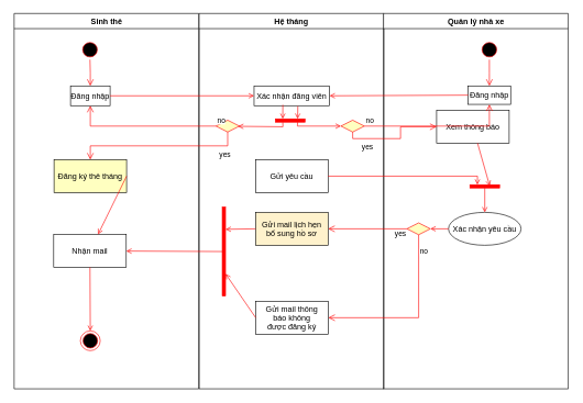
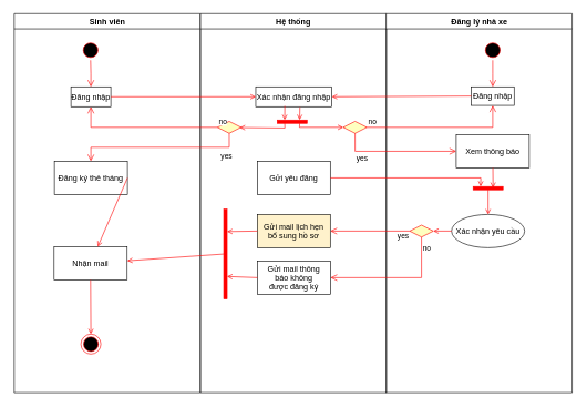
  <mxCell id="0" />
  <mxCell id="1" parent="0" />
- <mxCell id="2" value="Sinh thẻ" style="swimlane;whiteSpace=wrap" parent="1" vertex="1"><mxGeometry x="20.5" y="20" width="280" height="570" as="geometry" /></mxCell>
+ <mxCell id="2" value="Sinh viên" style="swimlane;whiteSpace=wrap" parent="1" vertex="1"><mxGeometry x="20.5" y="20" width="280" height="570" as="geometry" /></mxCell>
  <mxCell id="3" value="" style="ellipse;shape=startState;fillColor=#000000;strokeColor=#ff0000;" parent="2" vertex="1"><mxGeometry x="100" y="40" width="30" height="30" as="geometry" /></mxCell>
  <mxCell id="4" value="" style="edgeStyle=elbowEdgeStyle;elbow=horizontal;verticalAlign=bottom;endArrow=open;endSize=8;strokeColor=#FF0000;endFill=1;rounded=0" parent="2" source="3" target="5" edge="1"><mxGeometry x="100" y="40" as="geometry"><mxPoint x="115" y="110" as="targetPoint" /></mxGeometry></mxCell>
  <mxCell id="5" value="Đăng nhập" style="" parent="2" vertex="1"><mxGeometry x="85.5" y="110" width="60" height="30" as="geometry" /></mxCell>
- <mxCell id="6" value="Nhận mail" style="" parent="2" vertex="1"><mxGeometry x="60" y="335.5" width="110" height="50" as="geometry" /></mxCell>
+ <mxCell id="6" value="Nhận mail" style="" parent="2" vertex="1"><mxGeometry x="60" y="350.5" width="110" height="50" as="geometry" /></mxCell>
  <mxCell id="7" value="" style="ellipse;shape=endState;fillColor=#000000;strokeColor=#ff0000" parent="2" vertex="1"><mxGeometry x="100.5" y="482" width="30" height="30" as="geometry" /></mxCell>
  <mxCell id="8" value="" style="endArrow=open;strokeColor=#FF0000;endFill=1;rounded=0;exitX=0.5;exitY=1;exitDx=0;exitDy=0;entryX=0.5;entryY=0;entryDx=0;entryDy=0;" edge="1" parent="2" source="6" target="7"><mxGeometry relative="1" as="geometry"><mxPoint x="360.5" y="403" as="sourcePoint" /><mxPoint x="215.5" y="402" as="targetPoint" /></mxGeometry></mxCell>
- <mxCell id="9" value="Hệ tháng" style="swimlane;whiteSpace=wrap" parent="1" vertex="1"><mxGeometry x="301" y="20" width="280" height="570" as="geometry" /></mxCell>
- <mxCell id="10" value="Xác nhận đăng viên" style="" parent="9" vertex="1"><mxGeometry x="83.25" y="110" width="114.5" height="30" as="geometry" /></mxCell>
+ <mxCell id="9" value="Hệ thống" style="swimlane;whiteSpace=wrap" parent="1" vertex="1"><mxGeometry x="301" y="20" width="280" height="570" as="geometry" /></mxCell>
+ <mxCell id="10" value="Xác nhận đăng nhập" style="" parent="9" vertex="1"><mxGeometry x="83.25" y="110" width="114.5" height="30" as="geometry" /></mxCell>
  <mxCell id="11" value="Gửi mail lịch hẹn&#10;bổ sung hồ sơ" style="fillColor=#fff2cc;" parent="9" vertex="1"><mxGeometry x="85.5" y="302" width="110" height="50" as="geometry" /></mxCell>
- <mxCell id="12" value="Đăng ký thẻ tháng" style="fillColor=#ffffc0;" parent="9" vertex="1"><mxGeometry x="-220" y="222" width="110" height="50" as="geometry" /></mxCell>
+ <mxCell id="12" value="Đăng ký thẻ tháng" style="" parent="9" vertex="1"><mxGeometry x="-220" y="222" width="110" height="50" as="geometry" /></mxCell>
  <mxCell id="13" value="" style="endArrow=open;strokeColor=#FF0000;endFill=1;rounded=0;entryX=0;entryY=0.75;entryDx=0;entryDy=0;exitX=0.381;exitY=0.961;exitDx=0;exitDy=0;exitPerimeter=0;" parent="9" source="10" target="19" edge="1"><mxGeometry relative="1" as="geometry"><Array as="points" /></mxGeometry></mxCell>
- <mxCell id="14" value="Gửi yêu cầu" style="" parent="9" vertex="1"><mxGeometry x="85.5" y="222" width="110" height="50" as="geometry" /></mxCell>
+ <mxCell id="14" value="Gửi yêu đăng" style="" parent="9" vertex="1"><mxGeometry x="85.5" y="222" width="110" height="50" as="geometry" /></mxCell>
  <mxCell id="15" value="" style="endArrow=open;strokeColor=#FF0000;endFill=1;rounded=0;exitX=1;exitY=0.5;exitDx=0;exitDy=0;" parent="9" source="12" target="6" edge="1"><mxGeometry relative="1" as="geometry" /></mxCell>
  <mxCell id="16" value="" style="rhombus;whiteSpace=wrap;html=1;fontColor=#000000;fillColor=#ffffc0;strokeColor=#ff0000;" vertex="1" parent="9"><mxGeometry x="25.5" y="162" width="35.5" height="18" as="geometry" /></mxCell>
  <mxCell id="17" value="" style="rhombus;whiteSpace=wrap;html=1;fontColor=#000000;fillColor=#ffffc0;strokeColor=#ff0000;" vertex="1" parent="9"><mxGeometry x="215" y="162" width="35.5" height="18" as="geometry" /></mxCell>
  <mxCell id="18" value="" style="endArrow=open;strokeColor=#FF0000;endFill=1;rounded=0;entryX=0;entryY=0.25;entryDx=0;entryDy=0;exitX=0.58;exitY=1.022;exitDx=0;exitDy=0;exitPerimeter=0;" edge="1" parent="9" target="19" source="10"><mxGeometry relative="1" as="geometry"><mxPoint x="175" y="152" as="sourcePoint" /><Array as="points" /></mxGeometry></mxCell>
  <mxCell id="19" value="" style="whiteSpace=wrap;strokeColor=#FF0000;fillColor=#FF0000;rotation=90;" vertex="1" parent="9"><mxGeometry x="135.5" y="140" width="5" height="45" as="geometry" /></mxCell>
  <mxCell id="20" value="" style="endArrow=open;strokeColor=#FF0000;endFill=1;rounded=0;entryX=0.944;entryY=0.519;entryDx=0;entryDy=0;exitX=1;exitY=0.75;exitDx=0;exitDy=0;entryPerimeter=0;" edge="1" parent="9" source="19" target="16"><mxGeometry relative="1" as="geometry"><mxPoint x="125" y="182" as="sourcePoint" /><mxPoint x="125" y="203" as="targetPoint" /><Array as="points"><mxPoint x="127" y="172" /></Array></mxGeometry></mxCell>
  <mxCell id="21" value="" style="endArrow=open;strokeColor=#FF0000;endFill=1;rounded=0;entryX=0;entryY=0.5;entryDx=0;entryDy=0;exitX=1;exitY=0.25;exitDx=0;exitDy=0;" edge="1" parent="9" source="19" target="17"><mxGeometry relative="1" as="geometry"><mxPoint x="163" y="162" as="sourcePoint" /><mxPoint x="95" y="168" as="targetPoint" /><Array as="points"><mxPoint x="149" y="171" /></Array></mxGeometry></mxCell>
  <mxCell id="22" value="yes" style="edgeStyle=orthogonalEdgeStyle;html=1;align=left;verticalAlign=top;endArrow=open;endSize=8;strokeColor=#ff0000;rounded=0;exitX=0.5;exitY=1;exitDx=0;exitDy=0;" edge="1" parent="9" source="16" target="12"><mxGeometry x="-0.722" relative="1" as="geometry"><mxPoint x="357" y="219" as="targetPoint" /><mxPoint x="205" y="192" as="sourcePoint" /><mxPoint as="offset" /></mxGeometry></mxCell>
- <mxCell id="23" value="Gửi mail thông&#10;báo không&#10;được đăng ký" style="" vertex="1" parent="9"><mxGeometry x="85.75" y="437" width="110" height="50" as="geometry" /></mxCell>
- <mxCell id="24" value="Quản lý nhà xe" style="swimlane;whiteSpace=wrap" parent="1" vertex="1"><mxGeometry x="580.5" y="20" width="280" height="570" as="geometry" /></mxCell>
- <mxCell id="25" value="Xem thông báo" style="" parent="24" vertex="1"><mxGeometry x="80.5" y="147" width="110" height="50" as="geometry" /></mxCell>
+ <mxCell id="23" value="Gửi mail thông&#10;báo không&#10;được đăng ký" style="" vertex="1" parent="9"><mxGeometry x="85.75" y="372" width="110" height="50" as="geometry" /></mxCell>
+ <mxCell id="24" value="Đăng lý nhà xe" style="swimlane;whiteSpace=wrap" parent="1" vertex="1"><mxGeometry x="580.5" y="20" width="280" height="570" as="geometry" /></mxCell>
+ <mxCell id="25" value="Xem thông báo" style="" parent="24" vertex="1"><mxGeometry x="105.5" y="182" width="110" height="50" as="geometry" /></mxCell>
  <mxCell id="26" value="" style="endArrow=open;strokeColor=#FF0000;endFill=1;rounded=0;entryX=0.4;entryY=0.333;entryDx=0;entryDy=0;entryPerimeter=0;" parent="24" source="25" target="30" edge="1"><mxGeometry relative="1" as="geometry" /></mxCell>
  <mxCell id="27" value="" style="ellipse;shape=startState;fillColor=#000000;strokeColor=#ff0000;" parent="24" vertex="1"><mxGeometry x="145.5" y="40" width="30" height="30" as="geometry" /></mxCell>
  <mxCell id="28" value="Đăng nhập" style="" vertex="1" parent="24"><mxGeometry x="128.25" y="110" width="64.5" height="28" as="geometry" /></mxCell>
  <mxCell id="29" value="" style="edgeStyle=elbowEdgeStyle;elbow=horizontal;verticalAlign=bottom;endArrow=open;endSize=8;strokeColor=#FF0000;endFill=1;rounded=0" parent="24" source="27" target="28" edge="1"><mxGeometry x="-240" y="20" as="geometry"><mxPoint x="-225" y="90" as="targetPoint" /></mxGeometry></mxCell>
  <mxCell id="30" value="" style="whiteSpace=wrap;strokeColor=#FF0000;fillColor=#FF0000;rotation=90;" parent="24" vertex="1"><mxGeometry x="151" y="240" width="5" height="45" as="geometry" /></mxCell>
  <mxCell id="31" value="Xác nhận yêu cầu" style="ellipse;" parent="24" vertex="1"><mxGeometry x="98.5" y="302" width="110" height="50" as="geometry" /></mxCell>
  <mxCell id="32" value="" style="endArrow=open;strokeColor=#FF0000;endFill=1;rounded=0;entryX=0.5;entryY=0;entryDx=0;entryDy=0;exitX=1;exitY=0.5;exitDx=0;exitDy=0;" edge="1" parent="24" source="30" target="31"><mxGeometry relative="1" as="geometry"><mxPoint x="165.5" y="272" as="sourcePoint" /><mxPoint x="165.5" y="302" as="targetPoint" /></mxGeometry></mxCell>
  <mxCell id="33" value="" style="rhombus;whiteSpace=wrap;html=1;fontColor=#000000;fillColor=#ffffc0;strokeColor=#ff0000;" vertex="1" parent="24"><mxGeometry x="35.5" y="318" width="35.5" height="18" as="geometry" /></mxCell>
  <mxCell id="34" value="" style="endArrow=open;strokeColor=#FF0000;endFill=1;rounded=0;entryX=1;entryY=0.5;entryDx=0;entryDy=0;exitX=0;exitY=0.5;exitDx=0;exitDy=0;" edge="1" parent="24" source="31" target="33"><mxGeometry relative="1" as="geometry"><mxPoint x="145.5" y="322" as="sourcePoint" /><mxPoint x="145.5" y="359" as="targetPoint" /></mxGeometry></mxCell>
  <mxCell id="35" value="" style="endArrow=open;strokeColor=#FF0000;endFill=1;rounded=0;exitX=1;exitY=0.5;exitDx=0;exitDy=0;entryX=0;entryY=0.5;entryDx=0;entryDy=0;" parent="1" source="5" target="10" edge="1"><mxGeometry relative="1" as="geometry" /></mxCell>
  <mxCell id="36" value="" style="endArrow=open;strokeColor=#FF0000;endFill=1;rounded=0;exitX=0;exitY=0.5;exitDx=0;exitDy=0;entryX=1;entryY=0.5;entryDx=0;entryDy=0;" edge="1" parent="1" source="28" target="10"><mxGeometry relative="1" as="geometry"><mxPoint x="406" y="172" as="sourcePoint" /><mxPoint x="536" y="172" as="targetPoint" /></mxGeometry></mxCell>
  <mxCell id="37" value="" style="endArrow=open;strokeColor=#FF0000;endFill=1;rounded=0;entryX=0;entryY=0.75;entryDx=0;entryDy=0;" parent="1" source="14" target="30" edge="1"><mxGeometry relative="1" as="geometry"><mxPoint x="626" y="237" as="targetPoint" /><Array as="points"><mxPoint x="723" y="267" /></Array></mxGeometry></mxCell>
  <mxCell id="38" value="yes" style="edgeStyle=orthogonalEdgeStyle;html=1;align=left;verticalAlign=top;endArrow=open;endSize=8;strokeColor=#ff0000;rounded=0;entryX=1;entryY=0.5;entryDx=0;entryDy=0;" edge="1" source="33" parent="1" target="11"><mxGeometry x="-0.665" y="-5" relative="1" as="geometry"><mxPoint x="496" y="372" as="targetPoint" /><mxPoint as="offset" /></mxGeometry></mxCell>
  <mxCell id="39" value="no" style="edgeStyle=orthogonalEdgeStyle;html=1;align=left;verticalAlign=bottom;endArrow=open;endSize=8;strokeColor=#ff0000;rounded=0;exitX=1;exitY=0.5;exitDx=0;exitDy=0;entryX=0.5;entryY=1;entryDx=0;entryDy=0;" edge="1" parent="1" source="17" target="28"><mxGeometry x="-1" relative="1" as="geometry"><mxPoint x="638" y="478" as="targetPoint" /><mxPoint x="636" y="372" as="sourcePoint" /></mxGeometry></mxCell>
  <mxCell id="40" value="yes" style="edgeStyle=orthogonalEdgeStyle;html=1;align=left;verticalAlign=top;endArrow=open;endSize=8;strokeColor=#ff0000;rounded=0;exitX=0.5;exitY=1;exitDx=0;exitDy=0;entryX=0;entryY=0.5;entryDx=0;entryDy=0;" edge="1" parent="1" source="17" target="25"><mxGeometry x="-0.722" relative="1" as="geometry"><mxPoint x="656" y="222" as="targetPoint" /><mxPoint x="755" y="352" as="sourcePoint" /><mxPoint as="offset" /></mxGeometry></mxCell>
  <mxCell id="41" value="no" style="edgeStyle=orthogonalEdgeStyle;html=1;align=left;verticalAlign=bottom;endArrow=open;endSize=8;strokeColor=#ff0000;rounded=0;exitX=0;exitY=0.5;exitDx=0;exitDy=0;entryX=0.5;entryY=1;entryDx=0;entryDy=0;" edge="1" parent="1" source="16" target="5"><mxGeometry x="-1" relative="1" as="geometry"><mxPoint x="545" y="222" as="targetPoint" /><mxPoint x="356" y="255" as="sourcePoint" /></mxGeometry></mxCell>
  <mxCell id="42" value="no" style="edgeStyle=orthogonalEdgeStyle;html=1;align=left;verticalAlign=bottom;endArrow=open;endSize=8;strokeColor=#ff0000;rounded=0;entryX=1;entryY=0.5;entryDx=0;entryDy=0;exitX=0.5;exitY=1;exitDx=0;exitDy=0;" edge="1" source="33" parent="1" target="23"><mxGeometry x="-0.735" relative="1" as="geometry"><mxPoint x="526" y="302" as="targetPoint" /><mxPoint as="offset" /></mxGeometry></mxCell>
  <mxCell id="43" value="" style="endArrow=open;strokeColor=#FF0000;endFill=1;rounded=0;entryX=0;entryY=0.25;entryDx=0;entryDy=0;exitX=0;exitY=0.5;exitDx=0;exitDy=0;" edge="1" parent="1" target="44" source="23"><mxGeometry relative="1" as="geometry"><mxPoint x="1010.5" y="322" as="sourcePoint" /></mxGeometry></mxCell>
  <mxCell id="44" value="" style="whiteSpace=wrap;strokeColor=#FF0000;fillColor=#FF0000;rotation=-180;" vertex="1" parent="1"><mxGeometry x="336" y="314" width="5" height="135" as="geometry" /></mxCell>
  <mxCell id="45" value="" style="endArrow=open;strokeColor=#FF0000;endFill=1;rounded=0;exitX=1;exitY=0.5;exitDx=0;exitDy=0;" edge="1" parent="1" source="44" target="6"><mxGeometry relative="1" as="geometry"><mxPoint x="1015" y="362" as="sourcePoint" /><mxPoint x="1003.5" y="392" as="targetPoint" /></mxGeometry></mxCell>
  <mxCell id="46" value="" style="endArrow=open;strokeColor=#FF0000;endFill=1;rounded=0;entryX=0;entryY=0.75;entryDx=0;entryDy=0;exitX=0;exitY=0.5;exitDx=0;exitDy=0;" edge="1" parent="1" target="44" source="11"><mxGeometry relative="1" as="geometry"><mxPoint x="766" y="337" as="sourcePoint" /><mxPoint x="895" y="307" as="targetPoint" /><Array as="points" /></mxGeometry></mxCell>
